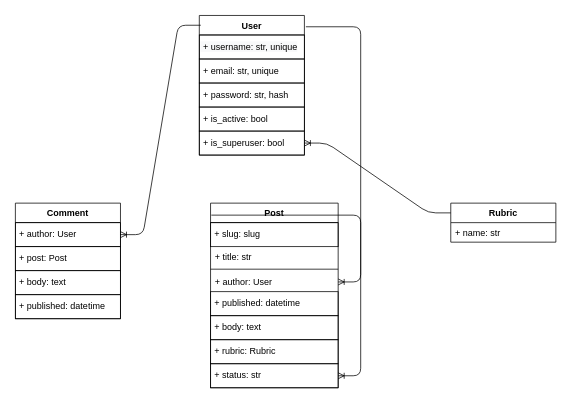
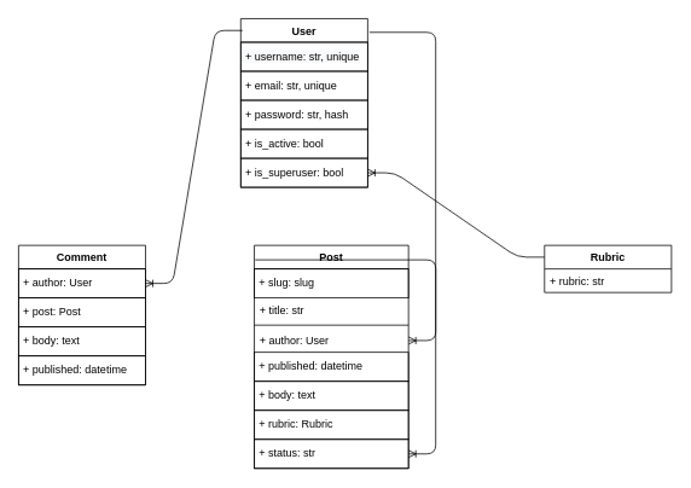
  <mxCell id="0" />
  <mxCell id="1" parent="0" />
  <mxCell id="2" value="Post" style="swimlane;fontStyle=1;align=center;verticalAlign=top;childLayout=stackLayout;horizontal=1;startSize=26;horizontalStack=0;resizeParent=1;resizeParentMax=0;resizeLast=0;collapsible=1;marginBottom=0;" parent="1" vertex="1"><mxGeometry x="280" y="270" width="170" height="246" as="geometry" /></mxCell>
  <mxCell id="3" value="&amp;nbsp;+ slug: slug" style="html=1;strokeColor=#000000;fillColor=none;align=left;" vertex="1" parent="2"><mxGeometry y="26" width="170" height="32" as="geometry" /></mxCell>
  <mxCell id="4" value="+ title: str" style="text;strokeColor=none;fillColor=none;align=left;verticalAlign=top;spacingLeft=4;spacingRight=4;overflow=hidden;rotatable=0;points=[[0,0.5],[1,0.5]];portConstraint=eastwest;" parent="2" vertex="1"><mxGeometry y="58" width="170" height="26" as="geometry" /></mxCell>
  <mxCell id="5" value="" style="line;strokeWidth=1;fillColor=none;align=left;verticalAlign=middle;spacingTop=-1;spacingLeft=3;spacingRight=3;rotatable=0;labelPosition=right;points=[];portConstraint=eastwest;" parent="2" vertex="1"><mxGeometry y="84" width="170" height="8" as="geometry" /></mxCell>
  <mxCell id="6" value="+ author: User" style="text;strokeColor=none;fillColor=none;align=left;verticalAlign=top;spacingLeft=4;spacingRight=4;overflow=hidden;rotatable=0;points=[[0,0.5],[1,0.5]];portConstraint=eastwest;" parent="2" vertex="1"><mxGeometry y="92" width="170" height="26" as="geometry" /></mxCell>
  <mxCell id="7" value="&amp;nbsp;+ published: datetime" style="html=1;strokeColor=#000000;fillColor=none;align=left;" parent="2" vertex="1"><mxGeometry y="118" width="170" height="32" as="geometry" /></mxCell>
  <mxCell id="8" value="&amp;nbsp;+ body: text" style="html=1;strokeColor=#000000;fillColor=none;align=left;" parent="2" vertex="1"><mxGeometry y="150" width="170" height="32" as="geometry" /></mxCell>
  <mxCell id="9" value="&amp;nbsp;+ rubric: Rubric" style="html=1;strokeColor=#000000;fillColor=none;align=left;" parent="2" vertex="1"><mxGeometry y="182" width="170" height="32" as="geometry" /></mxCell>
  <mxCell id="10" value="&amp;nbsp;+ status: str" style="html=1;strokeColor=#000000;fillColor=none;align=left;" vertex="1" parent="2"><mxGeometry y="214" width="170" height="32" as="geometry" /></mxCell>
  <mxCell id="11" value="Rubric" style="swimlane;fontStyle=1;childLayout=stackLayout;horizontal=1;startSize=26;horizontalStack=0;resizeParent=1;resizeParentMax=0;resizeLast=0;collapsible=1;marginBottom=0;labelBackgroundColor=#ffffff;" parent="1" vertex="1"><mxGeometry x="600" y="270" width="140" height="52" as="geometry" /></mxCell>
- <mxCell id="12" value="+ name: str" style="text;strokeColor=none;fillColor=none;align=left;verticalAlign=top;spacingLeft=4;spacingRight=4;overflow=hidden;rotatable=0;points=[[0,0.5],[1,0.5]];portConstraint=eastwest;" parent="11" vertex="1"><mxGeometry y="26" width="140" height="26" as="geometry" /></mxCell>
+ <mxCell id="12" value="+ rubric: str" style="text;strokeColor=none;fillColor=none;align=left;verticalAlign=top;spacingLeft=4;spacingRight=4;overflow=hidden;rotatable=0;points=[[0,0.5],[1,0.5]];portConstraint=eastwest;" parent="11" vertex="1"><mxGeometry y="26" width="140" height="26" as="geometry" /></mxCell>
  <mxCell id="13" value="" style="edgeStyle=entityRelationEdgeStyle;fontSize=12;html=1;endArrow=ERoneToMany;exitX=0;exitY=0.25;exitDx=0;exitDy=0;" parent="1" source="11" target="25" edge="1"><mxGeometry width="100" height="100" relative="1" as="geometry"><mxPoint x="280" y="400" as="sourcePoint" /><mxPoint x="380" y="300" as="targetPoint" /></mxGeometry></mxCell>
  <mxCell id="14" value="Comment" style="swimlane;fontStyle=1;childLayout=stackLayout;horizontal=1;startSize=26;horizontalStack=0;resizeParent=1;resizeParentMax=0;resizeLast=0;collapsible=1;marginBottom=0;labelBackgroundColor=#ffffff;" vertex="1" parent="1"><mxGeometry x="20" y="270" width="140" height="154" as="geometry" /></mxCell>
  <mxCell id="15" value="&amp;nbsp;+ author: User" style="html=1;strokeColor=#000000;fillColor=none;align=left;" vertex="1" parent="14"><mxGeometry y="26" width="140" height="32" as="geometry" /></mxCell>
  <mxCell id="16" value="&amp;nbsp;+ post: Post" style="html=1;strokeColor=#000000;fillColor=none;align=left;" vertex="1" parent="14"><mxGeometry y="58" width="140" height="32" as="geometry" /></mxCell>
  <mxCell id="17" value="&amp;nbsp;+ body: text" style="html=1;strokeColor=#000000;fillColor=none;align=left;" vertex="1" parent="14"><mxGeometry y="90" width="140" height="32" as="geometry" /></mxCell>
  <mxCell id="18" value="&amp;nbsp;+ published: datetime" style="html=1;strokeColor=#000000;fillColor=none;align=left;" vertex="1" parent="14"><mxGeometry y="122" width="140" height="32" as="geometry" /></mxCell>
  <mxCell id="19" value="" style="edgeStyle=entityRelationEdgeStyle;fontSize=12;html=1;endArrow=ERoneToMany;exitX=0.006;exitY=0.065;exitDx=0;exitDy=0;exitPerimeter=0;" edge="1" parent="1" source="2" target="10"><mxGeometry width="100" height="100" relative="1" as="geometry"><mxPoint x="420" y="293" as="sourcePoint" /><mxPoint x="370" y="488" as="targetPoint" /></mxGeometry></mxCell>
  <mxCell id="20" value="User" style="swimlane;fontStyle=1;childLayout=stackLayout;horizontal=1;startSize=26;horizontalStack=0;resizeParent=1;resizeParentMax=0;resizeLast=0;collapsible=1;marginBottom=0;labelBackgroundColor=#ffffff;" vertex="1" parent="1"><mxGeometry x="265" y="20" width="140" height="186" as="geometry" /></mxCell>
  <mxCell id="21" value="&lt;span style=&quot;color: rgb(0 , 0 , 0) ; font-family: &amp;#34;helvetica&amp;#34; ; font-size: 12px ; font-style: normal ; font-weight: 400 ; letter-spacing: normal ; text-align: left ; text-indent: 0px ; text-transform: none ; word-spacing: 0px ; background-color: rgb(248 , 249 , 250) ; display: inline ; float: none&quot;&gt;&amp;nbsp;+ username: str, unique&lt;/span&gt;" style="html=1;strokeColor=#000000;fillColor=none;align=left;" vertex="1" parent="20"><mxGeometry y="26" width="140" height="32" as="geometry" /></mxCell>
  <mxCell id="22" value="&amp;nbsp;+ email: str, unique" style="html=1;strokeColor=#000000;fillColor=none;align=left;" vertex="1" parent="20"><mxGeometry y="58" width="140" height="32" as="geometry" /></mxCell>
  <mxCell id="23" value="&amp;nbsp;+ password: str, hash" style="html=1;strokeColor=#000000;fillColor=none;align=left;" vertex="1" parent="20"><mxGeometry y="90" width="140" height="32" as="geometry" /></mxCell>
  <mxCell id="24" value="&amp;nbsp;+ is_active: bool" style="html=1;strokeColor=#000000;fillColor=none;align=left;" vertex="1" parent="20"><mxGeometry y="122" width="140" height="32" as="geometry" /></mxCell>
  <mxCell id="25" value="&amp;nbsp;+ is_superuser: bool" style="html=1;strokeColor=#000000;fillColor=none;align=left;" vertex="1" parent="20"><mxGeometry y="154" width="140" height="32" as="geometry" /></mxCell>
  <mxCell id="26" value="" style="edgeStyle=entityRelationEdgeStyle;fontSize=12;html=1;endArrow=ERoneToMany;exitX=0.014;exitY=0.07;exitDx=0;exitDy=0;entryX=1;entryY=0.5;entryDx=0;entryDy=0;exitPerimeter=0;" edge="1" parent="1" source="20" target="15"><mxGeometry width="100" height="100" relative="1" as="geometry"><mxPoint x="291.02" y="295.99" as="sourcePoint" /><mxPoint x="170" y="322" as="targetPoint" /></mxGeometry></mxCell>
  <mxCell id="27" value="" style="edgeStyle=entityRelationEdgeStyle;fontSize=12;html=1;endArrow=ERoneToMany;exitX=1.014;exitY=0.081;exitDx=0;exitDy=0;exitPerimeter=0;" edge="1" parent="1" source="20" target="6"><mxGeometry width="100" height="100" relative="1" as="geometry"><mxPoint x="301.02" y="305.99" as="sourcePoint" /><mxPoint x="180" y="332" as="targetPoint" /></mxGeometry></mxCell>
